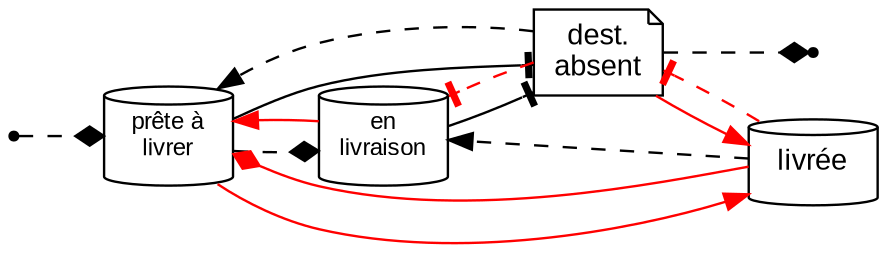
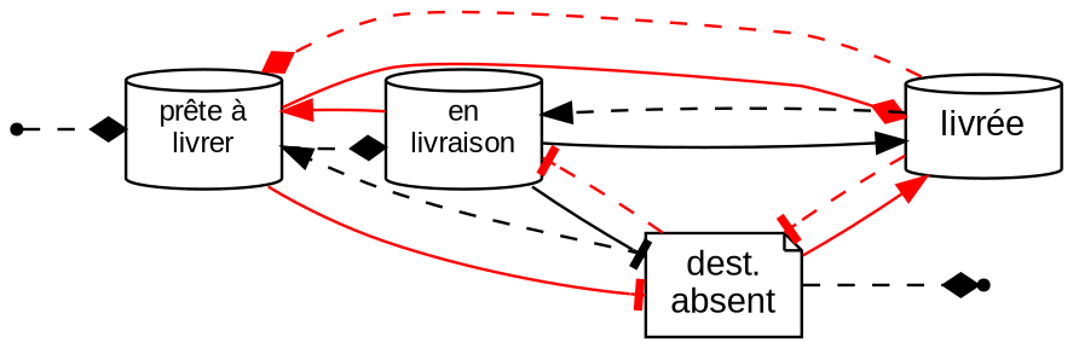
  digraph {
    fontname=arial
    rankdir=LR
    node [fontname=arial shape=cylinder]
    edge [arrowhead=diamond fontname=arial style=dashed color=red]
    n1 [fontsize=10 label="prête à\nlivrer"]
    ready [shape=point]
    n3 [fontsize=10 label="en\nlivraison"]
    n4 [fontsize=12 label="livrée"]
    n5 [fontsize=12 label="dest.\nabsent" shape=note]
    abort [shape=point]
    n1 -> n3 [color=""]
-   n1 -> n4 [arrowhead=normal style=solid]
-   n1 -> n5 [arrowhead=tee color=black style=solid]
+   n1 -> n4 [style=solid]
+   n1 -> n5 [arrowhead=tee style=solid]
    ready -> n1 [color=""]
    n3 -> n1 [arrowhead=normal style=solid]
+   n3 -> n4 [arrowhead=normal style=solid color=""]
    n3 -> n5 [arrowhead=tee style=solid color=""]
-   n4 -> n1 [style=solid]
+   n4 -> n1
    n4 -> n3 [arrowhead=normal color=black]
    n4 -> n5 [arrowhead=tee]
    n5 -> n1 [arrowhead=normal color=""]
    n5 -> n3 [arrowhead=tee]
    n5 -> n4 [arrowhead=normal style=solid]
    n5 -> abort [color=""]
  }
